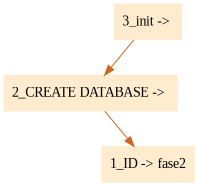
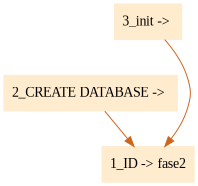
  digraph {
    fontname="Liberation Serif"
    rankdir=UD
    node [color=blanchedalmond fontname="Liberation Serif" shape=box style=filled]
    edge [color=chocolate3 fontname="Liberation Serif"]
    "3_init -> "
    "2_CREATE DATABASE -> "
    "1_ID -> fase2"
-   "3_init -> " -> "2_CREATE DATABASE -> "
+   "3_init -> " -> "1_ID -> fase2"
    "2_CREATE DATABASE -> " -> "1_ID -> fase2"
  }
